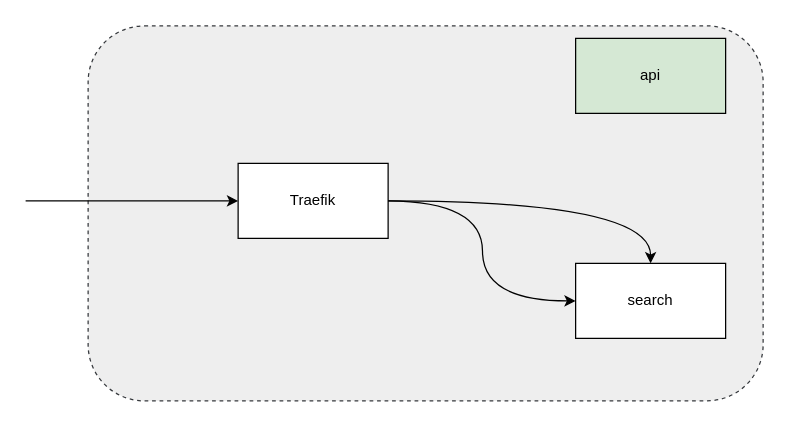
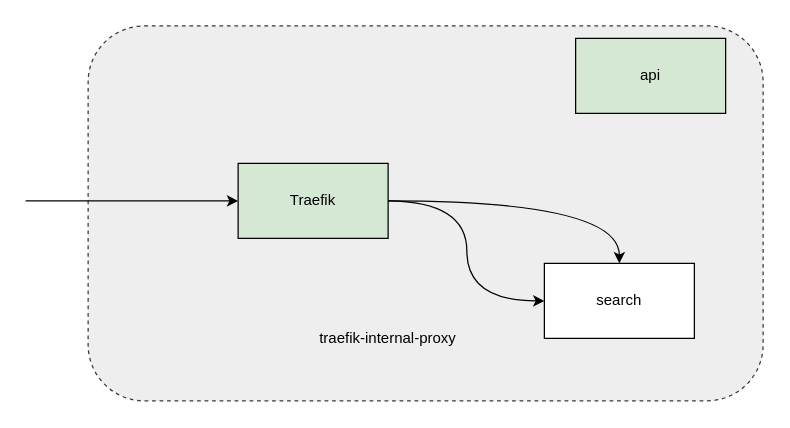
  <mxCell id="0" />
  <mxCell id="1" parent="0" />
  <mxCell id="2" value="" style="rounded=1;whiteSpace=wrap;html=1;dashed=1;fillColor=#eeeeee;strokeColor=#36393d;" vertex="1" parent="1"><mxGeometry x="70" y="20" width="540" height="300" as="geometry" /></mxCell>
- <mxCell id="3" value="Traefik" style="rounded=0;whiteSpace=wrap;html=1;" vertex="1" parent="1"><mxGeometry x="190" y="130" width="120" height="60" as="geometry" /></mxCell>
+ <mxCell id="3" value="Traefik" style="rounded=0;whiteSpace=wrap;html=1;fillColor=#d5e8d4;" vertex="1" parent="1"><mxGeometry x="190" y="130" width="120" height="60" as="geometry" /></mxCell>
  <mxCell id="4" value="api" style="rounded=0;whiteSpace=wrap;html=1;fillColor=#d5e8d4;" vertex="1" parent="1"><mxGeometry x="460" y="30" width="120" height="60" as="geometry" /></mxCell>
- <mxCell id="5" value="search" style="rounded=0;whiteSpace=wrap;html=1;" vertex="1" parent="1"><mxGeometry x="460" y="210" width="120" height="60" as="geometry" /></mxCell>
+ <mxCell id="5" value="search" style="rounded=0;whiteSpace=wrap;html=1;" vertex="1" parent="1"><mxGeometry x="435" y="210" width="120" height="60" as="geometry" /></mxCell>
  <mxCell id="6" style="edgeStyle=orthogonalEdgeStyle;rounded=0;orthogonalLoop=1;jettySize=auto;html=1;entryX=0;entryY=0.5;entryDx=0;entryDy=0;curved=1;" edge="1" parent="1" target="5"><mxGeometry relative="1" as="geometry"><mxPoint x="310" y="160" as="sourcePoint" /></mxGeometry></mxCell>
  <mxCell id="7" style="edgeStyle=orthogonalEdgeStyle;rounded=0;orthogonalLoop=1;jettySize=auto;html=1;curved=1;" edge="1" parent="1" source="3" target="5"><mxGeometry relative="1" as="geometry"><mxPoint x="360" y="170" as="sourcePoint" /></mxGeometry></mxCell>
+ <mxCell id="8" value="traefik-internal-proxy" style="text;html=1;strokeColor=none;fillColor=none;align=center;verticalAlign=middle;whiteSpace=wrap;rounded=0;dashed=1;" vertex="1" parent="1"><mxGeometry x="250" y="260" width="120" height="20" as="geometry" /></mxCell>
  <mxCell id="9" value="" style="endArrow=classic;html=1;entryX=0;entryY=0.5;entryDx=0;entryDy=0;" edge="1" parent="1" target="3"><mxGeometry width="50" height="50" relative="1" as="geometry"><mxPoint x="20" y="160" as="sourcePoint" /><mxPoint x="190" y="160" as="targetPoint" /></mxGeometry></mxCell>
